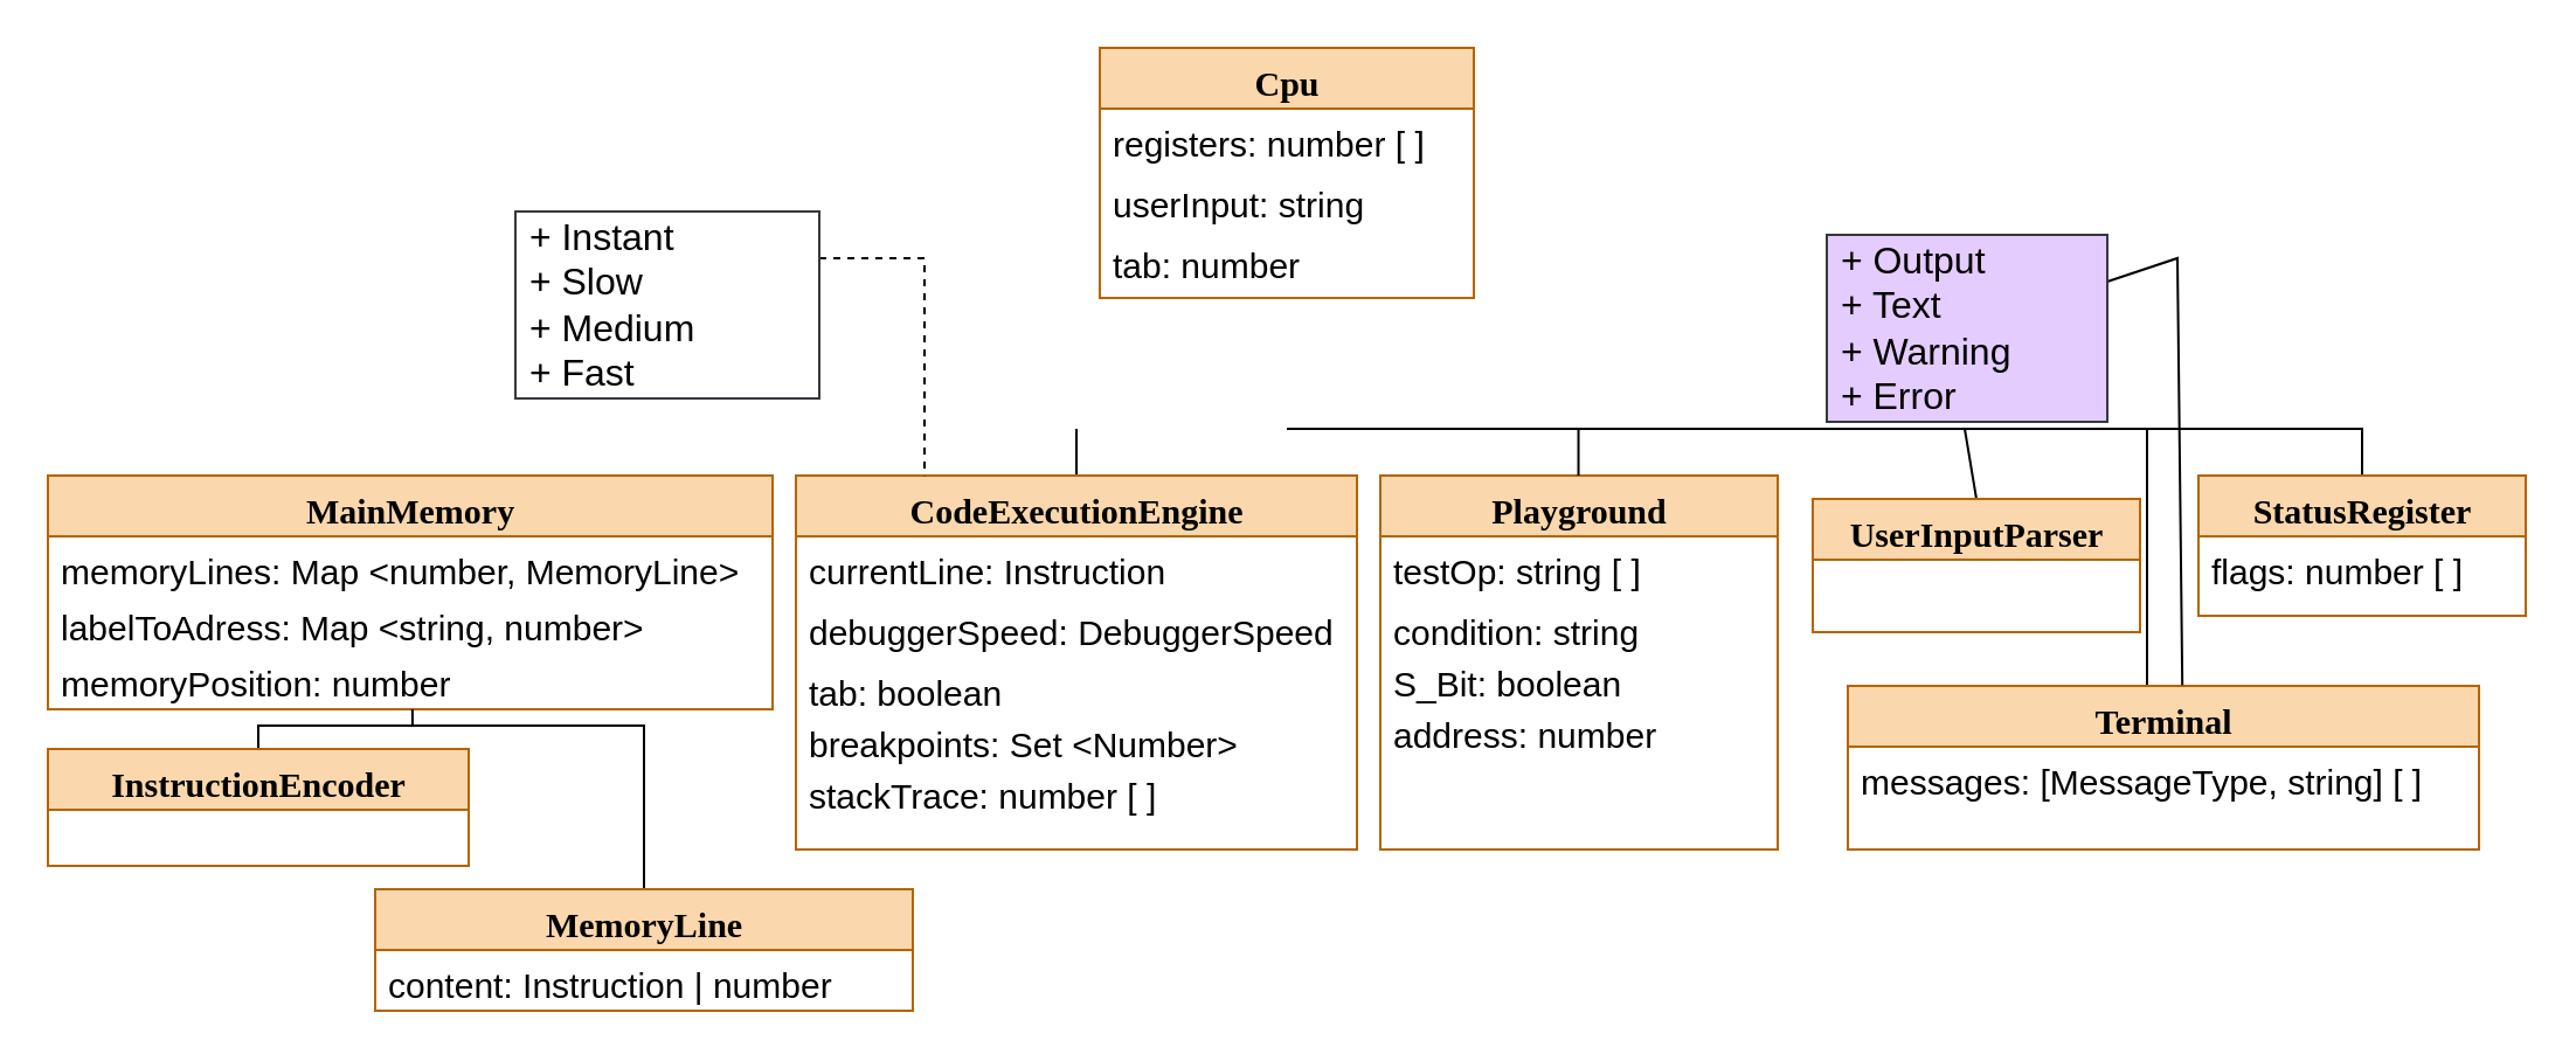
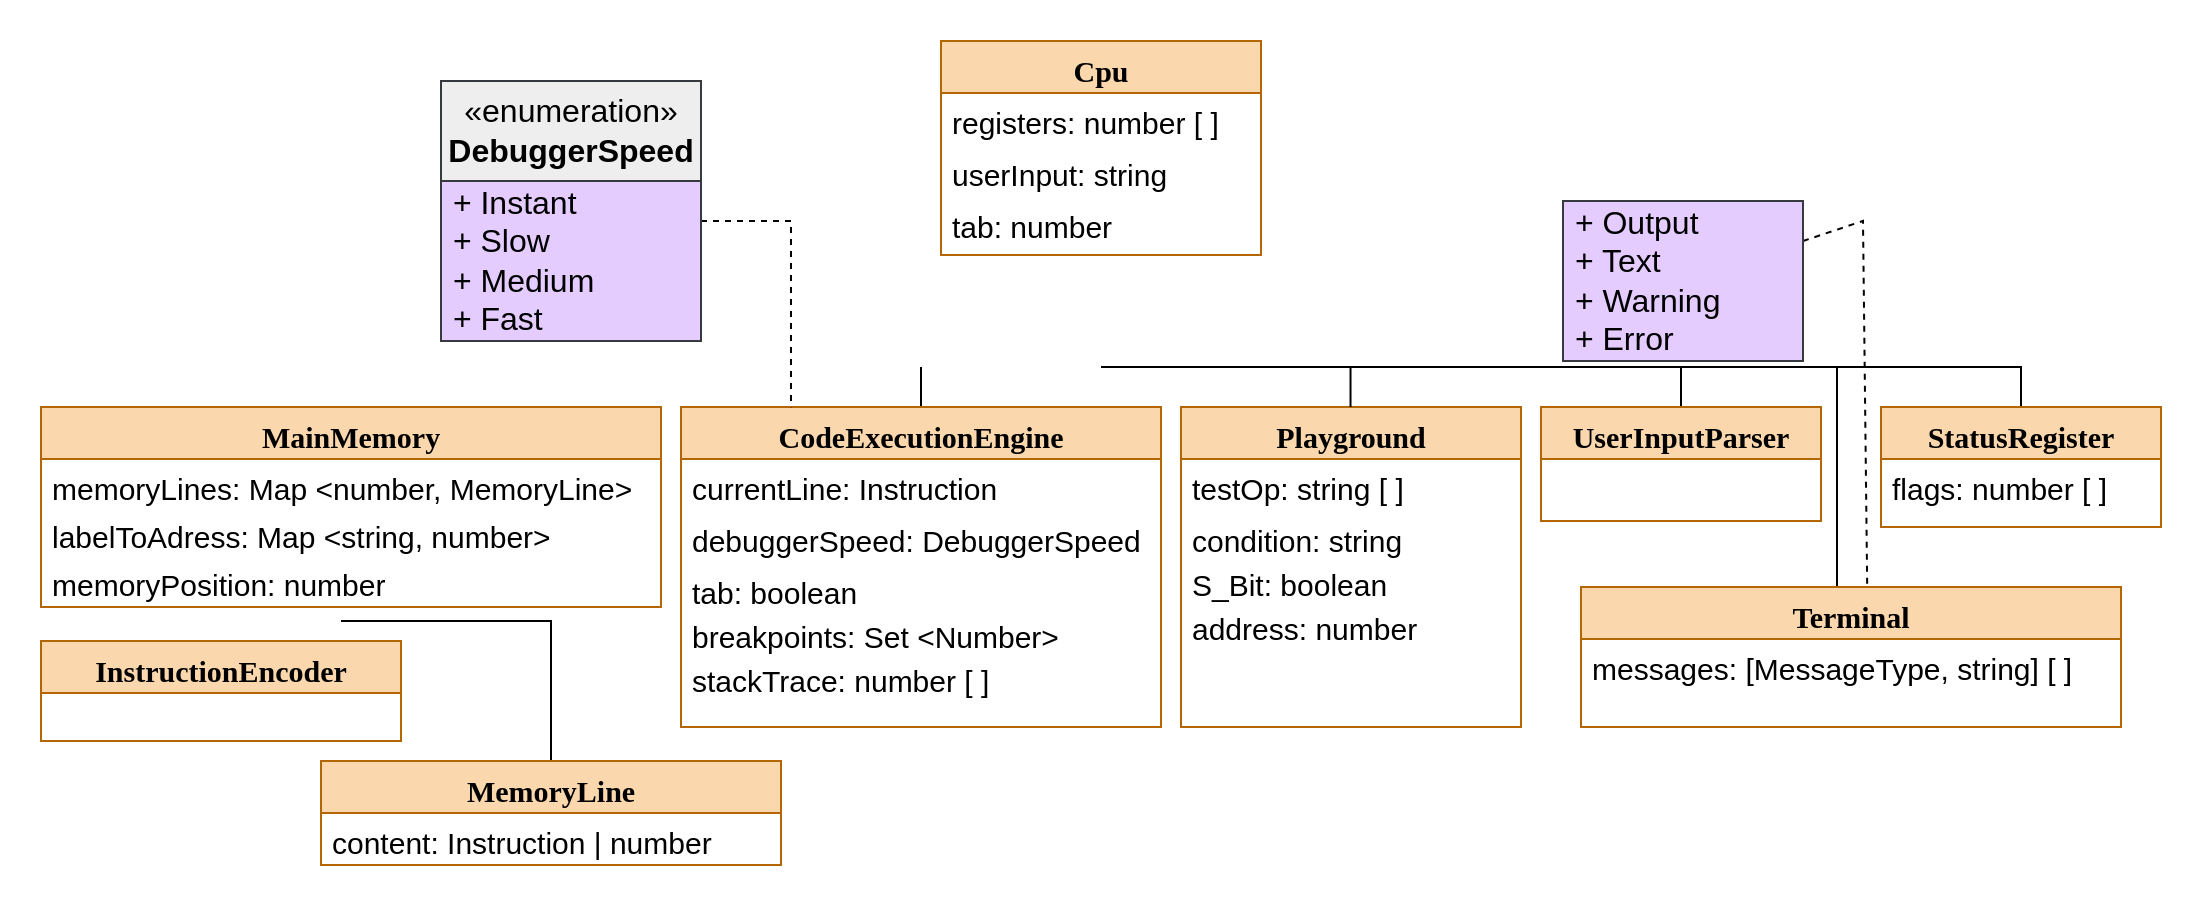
  <mxCell id="0" />
  <mxCell id="1" parent="0" />
  <mxCell id="2" value="Cpu" style="swimlane;html=1;fontStyle=1;align=center;verticalAlign=top;childLayout=stackLayout;horizontal=1;startSize=26;horizontalStack=0;resizeParent=1;resizeLast=0;collapsible=0;marginBottom=0;swimlaneFillColor=#ffffff;rounded=0;shadow=0;comic=0;labelBackgroundColor=none;strokeWidth=1;fillColor=#fad7ac;fontFamily=Verdana;fontSize=15;strokeColor=#b46504;" parent="1" vertex="1"><mxGeometry x="470" y="20" width="160" height="107" as="geometry"><mxRectangle x="90" y="83" width="60" height="26" as="alternateBounds" /></mxGeometry></mxCell>
  <mxCell id="3" value="registers: number [ ]" style="text;html=1;strokeColor=none;fillColor=none;align=left;verticalAlign=top;spacingLeft=4;spacingRight=4;whiteSpace=wrap;overflow=hidden;rotatable=0;points=[[0,0.5],[1,0.5]];portConstraint=eastwest;fontSize=15;" parent="2" vertex="1"><mxGeometry y="26" width="160" height="26" as="geometry" /></mxCell>
  <mxCell id="4" value="userInput: string" style="text;html=1;strokeColor=none;fillColor=none;align=left;verticalAlign=top;spacingLeft=4;spacingRight=4;whiteSpace=wrap;overflow=hidden;rotatable=0;points=[[0,0.5],[1,0.5]];portConstraint=eastwest;fontSize=15;" parent="2" vertex="1"><mxGeometry y="52" width="160" height="26" as="geometry" /></mxCell>
  <mxCell id="5" value="tab: number" style="text;html=1;strokeColor=none;fillColor=none;align=left;verticalAlign=top;spacingLeft=4;spacingRight=4;whiteSpace=wrap;overflow=hidden;rotatable=0;points=[[0,0.5],[1,0.5]];portConstraint=eastwest;fontSize=15;" parent="2" vertex="1"><mxGeometry y="78" width="160" height="26" as="geometry" /></mxCell>
  <mxCell id="6" value="MainMemory" style="swimlane;html=1;fontStyle=1;align=center;verticalAlign=top;childLayout=stackLayout;horizontal=1;startSize=26;horizontalStack=0;resizeParent=1;resizeLast=0;collapsible=0;marginBottom=0;swimlaneFillColor=#ffffff;rounded=0;shadow=0;comic=0;labelBackgroundColor=none;strokeWidth=1;fillColor=#fad7ac;fontFamily=Verdana;fontSize=15;strokeColor=#b46504;swimlaneLine=1;" parent="1" vertex="1"><mxGeometry x="20" y="203" width="310" height="100" as="geometry"><mxRectangle x="90" y="83" width="60" height="26" as="alternateBounds" /></mxGeometry></mxCell>
  <mxCell id="7" value="memoryLines: Map &amp;lt;number, MemoryLine&amp;gt;" style="text;html=1;strokeColor=none;fillColor=none;align=left;verticalAlign=top;spacingLeft=4;spacingRight=4;whiteSpace=wrap;overflow=hidden;rotatable=0;points=[[0,0.5],[1,0.5]];portConstraint=eastwest;fontSize=15;" parent="6" vertex="1"><mxGeometry y="26" width="310" height="24" as="geometry" /></mxCell>
  <mxCell id="8" value="labelToAdress: Map &amp;lt;string, number&amp;gt;" style="text;html=1;strokeColor=none;fillColor=none;align=left;verticalAlign=top;spacingLeft=4;spacingRight=4;whiteSpace=wrap;overflow=hidden;rotatable=0;points=[[0,0.5],[1,0.5]];portConstraint=eastwest;fontSize=15;" parent="6" vertex="1"><mxGeometry y="50" width="310" height="24" as="geometry" /></mxCell>
  <mxCell id="9" value="memoryPosition: number" style="text;html=1;strokeColor=none;fillColor=none;align=left;verticalAlign=top;spacingLeft=4;spacingRight=4;whiteSpace=wrap;overflow=hidden;rotatable=0;points=[[0,0.5],[1,0.5]];portConstraint=eastwest;fontSize=15;" parent="6" vertex="1"><mxGeometry y="74" width="310" height="26" as="geometry" /></mxCell>
  <mxCell id="10" style="edgeStyle=none;rounded=0;orthogonalLoop=1;jettySize=auto;html=1;exitX=0.5;exitY=0;exitDx=0;exitDy=0;fontSize=16;endArrow=none;endFill=0;startSize=14;endSize=14;sourcePerimeterSpacing=8;targetPerimeterSpacing=8;" parent="1" source="11" edge="1"><mxGeometry relative="1" as="geometry"><mxPoint x="550" y="183" as="targetPoint" /><Array as="points"><mxPoint x="1010" y="183" /></Array></mxGeometry></mxCell>
  <mxCell id="11" value="StatusRegister" style="swimlane;html=1;fontStyle=1;align=center;verticalAlign=top;childLayout=stackLayout;horizontal=1;startSize=26;horizontalStack=0;resizeParent=1;resizeLast=0;collapsible=0;marginBottom=0;swimlaneFillColor=#ffffff;rounded=0;shadow=0;comic=0;labelBackgroundColor=none;strokeWidth=1;fillColor=#fad7ac;fontFamily=Verdana;fontSize=15;strokeColor=#b46504;" parent="1" vertex="1"><mxGeometry x="940" y="203" width="140" height="60" as="geometry"><mxRectangle x="90" y="83" width="60" height="26" as="alternateBounds" /></mxGeometry></mxCell>
  <mxCell id="12" value="flags: number [ ]" style="text;html=1;strokeColor=none;fillColor=none;align=left;verticalAlign=top;spacingLeft=4;spacingRight=4;whiteSpace=wrap;overflow=hidden;rotatable=0;points=[[0,0.5],[1,0.5]];portConstraint=eastwest;fontSize=15;" parent="11" vertex="1"><mxGeometry y="26" width="140" height="34" as="geometry" /></mxCell>
  <mxCell id="13" style="edgeStyle=none;rounded=0;orthogonalLoop=1;jettySize=auto;html=1;exitX=0.5;exitY=0;exitDx=0;exitDy=0;fontSize=16;endArrow=none;endFill=0;startSize=14;endSize=14;sourcePerimeterSpacing=8;targetPerimeterSpacing=8;" parent="1" source="14" edge="1"><mxGeometry relative="1" as="geometry"><mxPoint x="460" y="183" as="targetPoint" /></mxGeometry></mxCell>
  <mxCell id="14" value="CodeExecutionEngine" style="swimlane;html=1;fontStyle=1;align=center;verticalAlign=top;childLayout=stackLayout;horizontal=1;startSize=26;horizontalStack=0;resizeParent=1;resizeLast=0;collapsible=0;marginBottom=0;swimlaneFillColor=#ffffff;rounded=0;shadow=0;comic=0;labelBackgroundColor=none;strokeWidth=1;fillColor=#fad7ac;fontFamily=Verdana;fontSize=15;strokeColor=#b46504;" parent="1" vertex="1"><mxGeometry x="340" y="203" width="240" height="160" as="geometry"><mxRectangle x="90" y="83" width="60" height="26" as="alternateBounds" /></mxGeometry></mxCell>
  <mxCell id="15" value="currentLine: Instruction" style="text;html=1;strokeColor=none;fillColor=none;align=left;verticalAlign=top;spacingLeft=4;spacingRight=4;whiteSpace=wrap;overflow=hidden;rotatable=0;points=[[0,0.5],[1,0.5]];portConstraint=eastwest;fontSize=15;" parent="14" vertex="1"><mxGeometry y="26" width="240" height="26" as="geometry" /></mxCell>
  <mxCell id="16" value="debuggerSpeed: DebuggerSpeed" style="text;html=1;strokeColor=none;fillColor=none;align=left;verticalAlign=top;spacingLeft=4;spacingRight=4;whiteSpace=wrap;overflow=hidden;rotatable=0;points=[[0,0.5],[1,0.5]];portConstraint=eastwest;fontSize=15;" parent="14" vertex="1"><mxGeometry y="52" width="240" height="26" as="geometry" /></mxCell>
  <mxCell id="17" value="&lt;div style=&quot;font-size: 15px;&quot;&gt;tab: boolean&lt;/div&gt;&lt;div style=&quot;font-size: 15px;&quot;&gt;&lt;br style=&quot;font-size: 15px;&quot;&gt;&lt;/div&gt;&lt;div style=&quot;font-size: 15px;&quot;&gt;&lt;br style=&quot;font-size: 15px;&quot;&gt;&lt;/div&gt;" style="text;html=1;strokeColor=none;fillColor=none;align=left;verticalAlign=top;spacingLeft=4;spacingRight=4;whiteSpace=wrap;overflow=hidden;rotatable=0;points=[[0,0.5],[1,0.5]];portConstraint=eastwest;fontSize=15;" parent="14" vertex="1"><mxGeometry y="78" width="240" height="22" as="geometry" /></mxCell>
  <mxCell id="18" value="breakpoints: Set &amp;lt;Number&amp;gt;" style="text;html=1;strokeColor=none;fillColor=none;align=left;verticalAlign=top;spacingLeft=4;spacingRight=4;whiteSpace=wrap;overflow=hidden;rotatable=0;points=[[0,0.5],[1,0.5]];portConstraint=eastwest;fontSize=15;" parent="14" vertex="1"><mxGeometry y="100" width="240" height="22" as="geometry" /></mxCell>
  <mxCell id="19" value="stackTrace: number [ ]" style="text;html=1;strokeColor=none;fillColor=none;align=left;verticalAlign=top;spacingLeft=4;spacingRight=4;whiteSpace=wrap;overflow=hidden;rotatable=0;points=[[0,0.5],[1,0.5]];portConstraint=eastwest;fontSize=15;" parent="14" vertex="1"><mxGeometry y="122" width="240" height="22" as="geometry" /></mxCell>
  <mxCell id="20" style="edgeStyle=none;rounded=0;orthogonalLoop=1;jettySize=auto;html=1;exitX=0.5;exitY=0;exitDx=0;exitDy=0;fontSize=16;endArrow=none;endFill=0;startSize=14;endSize=14;sourcePerimeterSpacing=8;targetPerimeterSpacing=8;" parent="1" edge="1"><mxGeometry relative="1" as="geometry"><mxPoint x="918" y="183" as="targetPoint" /><mxPoint x="918" y="293" as="sourcePoint" /></mxGeometry></mxCell>
  <mxCell id="21" value="Terminal" style="swimlane;html=1;fontStyle=1;align=center;verticalAlign=top;childLayout=stackLayout;horizontal=1;startSize=26;horizontalStack=0;resizeParent=1;resizeLast=0;collapsible=0;marginBottom=0;swimlaneFillColor=#ffffff;rounded=0;shadow=0;comic=0;labelBackgroundColor=none;strokeWidth=1;fillColor=#fad7ac;fontFamily=Verdana;fontSize=15;strokeColor=#b46504;" parent="1" vertex="1"><mxGeometry x="790" y="293" width="270" height="70" as="geometry"><mxRectangle x="90" y="83" width="60" height="26" as="alternateBounds" /></mxGeometry></mxCell>
  <mxCell id="22" value="messages: [MessageType, string] [ ]" style="text;html=1;strokeColor=none;fillColor=none;align=left;verticalAlign=top;spacingLeft=4;spacingRight=4;whiteSpace=wrap;overflow=hidden;rotatable=0;points=[[0,0.5],[1,0.5]];portConstraint=eastwest;fontSize=15;" parent="21" vertex="1"><mxGeometry y="26" width="270" height="44" as="geometry" /></mxCell>
  <mxCell id="23" style="edgeStyle=none;rounded=0;orthogonalLoop=1;jettySize=auto;html=1;exitX=0.5;exitY=0;exitDx=0;exitDy=0;fontSize=16;endArrow=none;endFill=0;startSize=14;endSize=14;sourcePerimeterSpacing=8;targetPerimeterSpacing=8;" parent="1" source="24" edge="1"><mxGeometry relative="1" as="geometry"><mxPoint x="840" y="183" as="targetPoint" /></mxGeometry></mxCell>
- <mxCell id="24" value="UserInputParser" style="swimlane;html=1;fontStyle=1;align=center;verticalAlign=top;childLayout=stackLayout;horizontal=1;startSize=26;horizontalStack=0;resizeParent=1;resizeLast=0;collapsible=0;marginBottom=0;swimlaneFillColor=#ffffff;rounded=0;shadow=0;comic=0;labelBackgroundColor=none;strokeWidth=1;fillColor=#fad7ac;fontFamily=Verdana;fontSize=15;strokeColor=#b46504;" parent="1" vertex="1"><mxGeometry x="775" y="213" width="140" height="57" as="geometry"><mxRectangle x="90" y="83" width="60" height="26" as="alternateBounds" /></mxGeometry></mxCell>
+ <mxCell id="24" value="UserInputParser" style="swimlane;html=1;fontStyle=1;align=center;verticalAlign=top;childLayout=stackLayout;horizontal=1;startSize=26;horizontalStack=0;resizeParent=1;resizeLast=0;collapsible=0;marginBottom=0;swimlaneFillColor=#ffffff;rounded=0;shadow=0;comic=0;labelBackgroundColor=none;strokeWidth=1;fillColor=#fad7ac;fontFamily=Verdana;fontSize=15;strokeColor=#b46504;" parent="1" vertex="1"><mxGeometry x="770" y="203" width="140" height="57" as="geometry"><mxRectangle x="90" y="83" width="60" height="26" as="alternateBounds" /></mxGeometry></mxCell>
  <mxCell id="25" value="Playground" style="swimlane;html=1;fontStyle=1;align=center;verticalAlign=top;childLayout=stackLayout;horizontal=1;startSize=26;horizontalStack=0;resizeParent=1;resizeLast=0;collapsible=0;marginBottom=0;swimlaneFillColor=#ffffff;rounded=0;shadow=0;comic=0;labelBackgroundColor=none;strokeWidth=1;fillColor=#fad7ac;fontFamily=Verdana;fontSize=15;strokeColor=#b46504;" parent="1" vertex="1"><mxGeometry x="590" y="203" width="170" height="160" as="geometry"><mxRectangle x="90" y="83" width="60" height="26" as="alternateBounds" /></mxGeometry></mxCell>
  <mxCell id="26" value="testOp: string [ ]" style="text;html=1;strokeColor=none;fillColor=none;align=left;verticalAlign=top;spacingLeft=4;spacingRight=4;whiteSpace=wrap;overflow=hidden;rotatable=0;points=[[0,0.5],[1,0.5]];portConstraint=eastwest;fontSize=15;" parent="25" vertex="1"><mxGeometry y="26" width="170" height="26" as="geometry" /></mxCell>
  <mxCell id="27" value="condition: string" style="text;html=1;strokeColor=none;fillColor=none;align=left;verticalAlign=top;spacingLeft=4;spacingRight=4;whiteSpace=wrap;overflow=hidden;rotatable=0;points=[[0,0.5],[1,0.5]];portConstraint=eastwest;fontSize=15;" parent="25" vertex="1"><mxGeometry y="52" width="170" height="22" as="geometry" /></mxCell>
  <mxCell id="28" value="S_Bit: boolean" style="text;html=1;strokeColor=none;fillColor=none;align=left;verticalAlign=top;spacingLeft=4;spacingRight=4;whiteSpace=wrap;overflow=hidden;rotatable=0;points=[[0,0.5],[1,0.5]];portConstraint=eastwest;fontSize=15;" parent="25" vertex="1"><mxGeometry y="74" width="170" height="22" as="geometry" /></mxCell>
  <mxCell id="29" value="address: number" style="text;html=1;strokeColor=none;fillColor=none;align=left;verticalAlign=top;spacingLeft=4;spacingRight=4;whiteSpace=wrap;overflow=hidden;rotatable=0;points=[[0,0.5],[1,0.5]];portConstraint=eastwest;fontSize=15;" parent="25" vertex="1"><mxGeometry y="96" width="170" height="38" as="geometry" /></mxCell>
- <mxCell id="30" style="edgeStyle=none;rounded=0;orthogonalLoop=1;jettySize=auto;html=1;exitX=0.5;exitY=0;exitDx=0;exitDy=0;entryX=0.503;entryY=1;entryDx=0;entryDy=0;entryPerimeter=0;endArrow=none;endFill=0;startSize=14;endSize=14;sourcePerimeterSpacing=8;targetPerimeterSpacing=8;" parent="1" source="31" target="9" edge="1"><mxGeometry relative="1" as="geometry"><Array as="points"><mxPoint x="110" y="310" /><mxPoint x="176" y="310" /></Array></mxGeometry></mxCell>
  <mxCell id="31" value="InstructionEncoder" style="swimlane;html=1;fontStyle=1;align=center;verticalAlign=top;childLayout=stackLayout;horizontal=1;startSize=26;horizontalStack=0;resizeParent=1;resizeLast=0;collapsible=0;marginBottom=0;swimlaneFillColor=#ffffff;rounded=0;shadow=0;comic=0;labelBackgroundColor=none;strokeWidth=1;fillColor=#fad7ac;fontFamily=Verdana;fontSize=15;strokeColor=#b46504;" parent="1" vertex="1"><mxGeometry x="20" y="320" width="180" height="50" as="geometry"><mxRectangle x="90" y="83" width="60" height="26" as="alternateBounds" /></mxGeometry></mxCell>
- <mxCell id="32" style="edgeStyle=none;rounded=0;orthogonalLoop=1;jettySize=auto;html=1;exitX=1;exitY=0.25;exitDx=0;exitDy=0;fontSize=16;endArrow=none;endFill=0;startSize=14;endSize=14;sourcePerimeterSpacing=8;targetPerimeterSpacing=8;dashed=0;entryX=0.53;entryY=-0.005;entryDx=0;entryDy=0;entryPerimeter=0;" parent="1" source="33" target="21" edge="1"><mxGeometry relative="1" as="geometry"><mxPoint x="931" y="280" as="targetPoint" /><Array as="points"><mxPoint x="931" y="110" /></Array></mxGeometry></mxCell>
+ <mxCell id="32" style="edgeStyle=none;rounded=0;orthogonalLoop=1;jettySize=auto;html=1;exitX=1;exitY=0.25;exitDx=0;exitDy=0;fontSize=16;endArrow=none;endFill=0;startSize=14;endSize=14;sourcePerimeterSpacing=8;targetPerimeterSpacing=8;dashed=1;entryX=0.53;entryY=-0.005;entryDx=0;entryDy=0;entryPerimeter=0;" parent="1" source="33" target="21" edge="1"><mxGeometry relative="1" as="geometry"><mxPoint x="931" y="280" as="targetPoint" /><Array as="points"><mxPoint x="931" y="110" /></Array></mxGeometry></mxCell>
  <mxCell id="33" value="&lt;div&gt;&amp;nbsp;+ Output &lt;br&gt;&lt;/div&gt;&lt;div&gt;&amp;nbsp;+ Text&lt;/div&gt;&lt;div&gt;&amp;nbsp;+ Warning&lt;/div&gt;&lt;div&gt;&amp;nbsp;+ Error&lt;br&gt;&lt;/div&gt;" style="html=1;hachureGap=4;pointerEvents=0;fontSize=16;fillColor=#E5CCFF;strokeColor=#36393d;align=left;" parent="1" vertex="1"><mxGeometry x="781" y="100" width="120" height="80" as="geometry" /></mxCell>
+ <mxCell id="34" value="«enumeration»&lt;br&gt;&lt;b&gt;DebuggerSpeed&lt;/b&gt;" style="html=1;hachureGap=4;pointerEvents=0;fontSize=16;fillColor=#eeeeee;strokeColor=#36393d;" parent="1" vertex="1"><mxGeometry x="220" y="40" width="130" height="50" as="geometry" /></mxCell>
  <mxCell id="35" style="edgeStyle=none;rounded=0;orthogonalLoop=1;jettySize=auto;html=1;exitX=1;exitY=0.25;exitDx=0;exitDy=0;fontSize=16;endArrow=none;endFill=0;startSize=14;endSize=14;sourcePerimeterSpacing=8;targetPerimeterSpacing=8;dashed=1;entryX=0.375;entryY=0.007;entryDx=0;entryDy=0;entryPerimeter=0;" parent="1" source="36" edge="1"><mxGeometry relative="1" as="geometry"><mxPoint x="395" y="203.12" as="targetPoint" /><Array as="points"><mxPoint x="395" y="110" /></Array></mxGeometry></mxCell>
- <mxCell id="36" value="&lt;div&gt;&amp;nbsp;+ Instant &lt;br&gt;&lt;/div&gt;&lt;div&gt;&amp;nbsp;+ Slow&lt;br&gt;&lt;/div&gt;&lt;div&gt;&amp;nbsp;+ Medium&lt;br&gt;&lt;/div&gt;&lt;div&gt;&amp;nbsp;+ Fast&lt;br&gt;&lt;/div&gt;" style="html=1;hachureGap=4;pointerEvents=0;fontSize=16;fillColor=#ffffff;strokeColor=#36393d;align=left;" parent="1" vertex="1"><mxGeometry x="220" y="90" width="130" height="80" as="geometry" /></mxCell>
+ <mxCell id="36" value="&lt;div&gt;&amp;nbsp;+ Instant &lt;br&gt;&lt;/div&gt;&lt;div&gt;&amp;nbsp;+ Slow&lt;br&gt;&lt;/div&gt;&lt;div&gt;&amp;nbsp;+ Medium&lt;br&gt;&lt;/div&gt;&lt;div&gt;&amp;nbsp;+ Fast&lt;br&gt;&lt;/div&gt;" style="html=1;hachureGap=4;pointerEvents=0;fontSize=16;fillColor=#E5CCFF;strokeColor=#36393d;align=left;" parent="1" vertex="1"><mxGeometry x="220" y="90" width="130" height="80" as="geometry" /></mxCell>
  <mxCell id="37" style="edgeStyle=none;rounded=0;orthogonalLoop=1;jettySize=auto;html=1;exitX=0.5;exitY=0;exitDx=0;exitDy=0;endArrow=none;endFill=0;startSize=14;endSize=14;sourcePerimeterSpacing=8;targetPerimeterSpacing=8;" parent="1" source="38" edge="1"><mxGeometry relative="1" as="geometry"><mxPoint x="170" y="310" as="targetPoint" /><Array as="points"><mxPoint x="275" y="310" /></Array></mxGeometry></mxCell>
  <mxCell id="38" value="MemoryLine" style="swimlane;html=1;fontStyle=1;align=center;verticalAlign=top;childLayout=stackLayout;horizontal=1;startSize=26;horizontalStack=0;resizeParent=1;resizeLast=0;collapsible=0;marginBottom=0;swimlaneFillColor=#ffffff;rounded=0;shadow=0;comic=0;labelBackgroundColor=none;strokeWidth=1;fillColor=#fad7ac;fontFamily=Verdana;fontSize=15;strokeColor=#b46504;" parent="1" vertex="1"><mxGeometry x="160" y="380" width="230" height="52" as="geometry"><mxRectangle x="90" y="83" width="60" height="26" as="alternateBounds" /></mxGeometry></mxCell>
  <mxCell id="39" value="content: Instruction | number" style="text;html=1;strokeColor=none;fillColor=none;align=left;verticalAlign=top;spacingLeft=4;spacingRight=4;whiteSpace=wrap;overflow=hidden;rotatable=0;points=[[0,0.5],[1,0.5]];portConstraint=eastwest;fontSize=15;" parent="38" vertex="1"><mxGeometry y="26" width="230" height="26" as="geometry" /></mxCell>
  <mxCell id="40" style="edgeStyle=none;rounded=0;orthogonalLoop=1;jettySize=auto;html=1;exitX=0.5;exitY=0;exitDx=0;exitDy=0;fontSize=16;endArrow=none;endFill=0;startSize=14;endSize=14;sourcePerimeterSpacing=8;targetPerimeterSpacing=8;" parent="1" edge="1"><mxGeometry relative="1" as="geometry"><mxPoint x="674.76" y="183" as="targetPoint" /><mxPoint x="674.76" y="203" as="sourcePoint" /></mxGeometry></mxCell>
